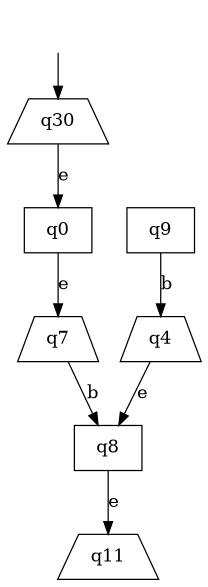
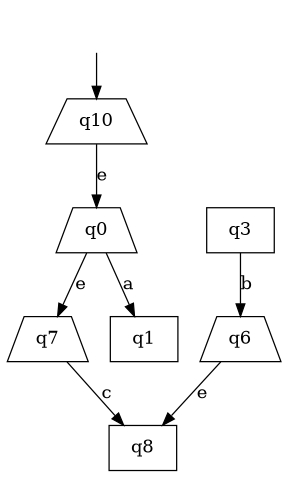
  digraph {
    rankdir=TB
    node [shape=trapezium]
    -1 [style=invis shape=""]
-   q10 [label=q30]
-   q0 [shape=box]
+   q10
+   q0
    q7
+   q1 [shape=box]
    q8 [shape=box]
-   q11
-   q3 [shape=box label=q9]
-   q4
+   q3 [shape=box]
+   q4 [label=q6]
    -1 -> q10
    q10 -> q0 [label=e]
    q0 -> q7 [label=e]
-   q7 -> q8 [label=b]
-   q8 -> q11 [label=e]
+   q0 -> q1 [label=a]
+   q7 -> q8 [label=c]
    q3 -> q4 [label=b]
    q4 -> q8 [label=e]
  }
